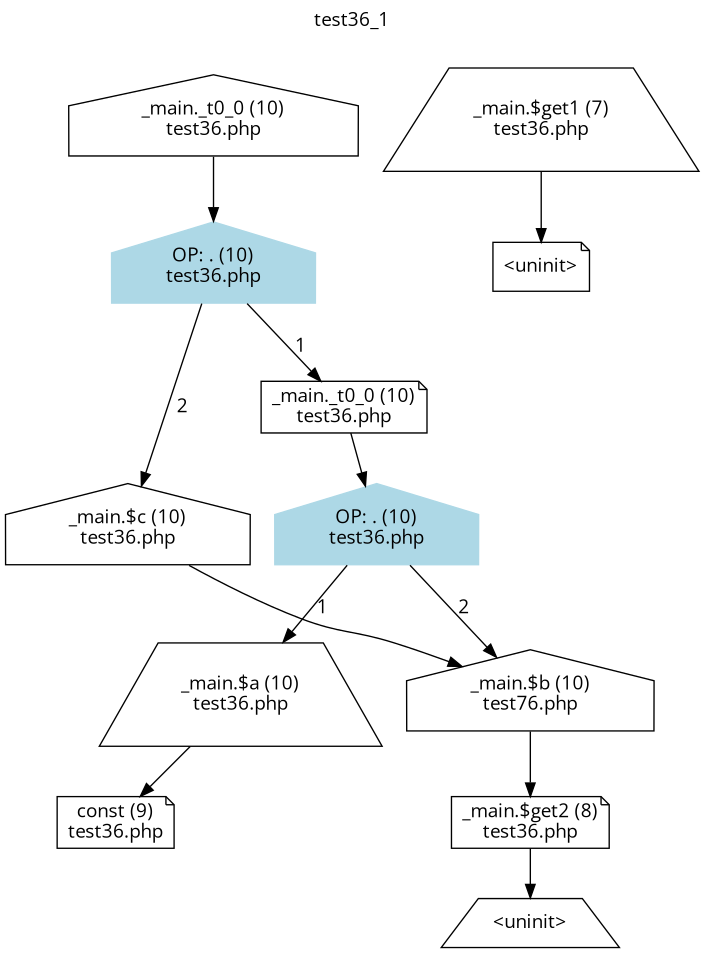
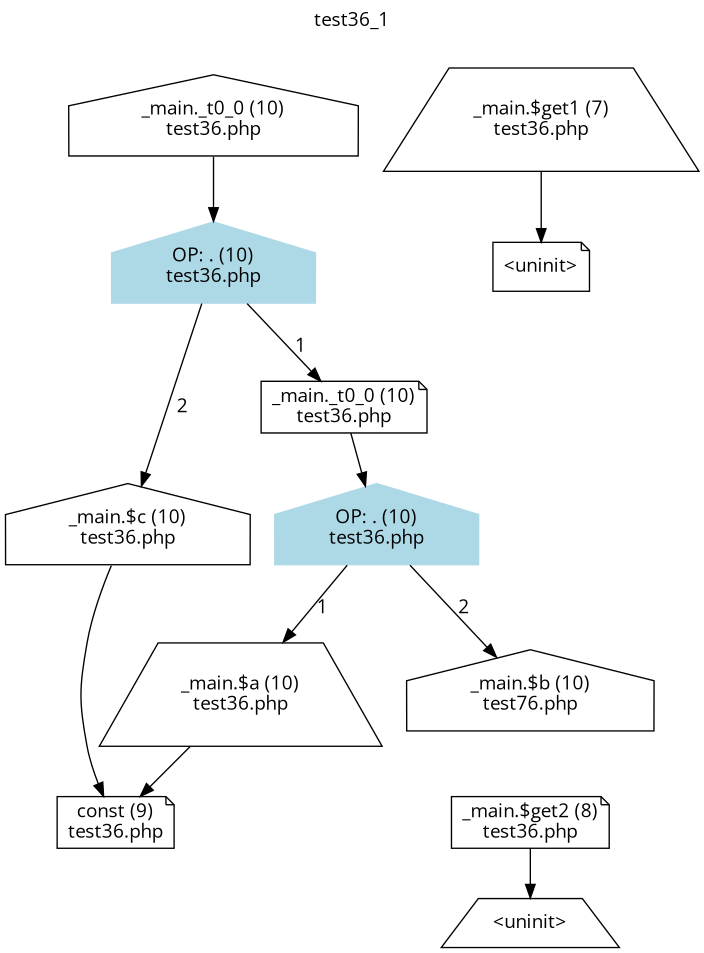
  digraph {
    fontname="Open Sans"
    label=test36_1
    labelloc=t
    node [fontname="Open Sans" shape=house]
    edge [fontname="Open Sans"]
    n1 [label="_main._t0_0 (10)\ntest36.php"]
    n2 [color=lightblue label="OP: . (10)\ntest36.php" style=filled]
    n3 [label="_main._t0_0 (10)\ntest36.php" shape=note]
    n4 [label="_main.$c (10)\ntest36.php"]
    n5 [color=lightblue label="OP: . (10)\ntest36.php" style=filled]
    n6 [label="const (9)\ntest36.php" shape=note]
    n7 [label="_main.$a (10)\ntest36.php" shape=trapezium]
    n8 [label="_main.$b (10)\ntest76.php"]
    n9 [label="_main.$get2 (8)\ntest36.php" shape=note]
    n10 [label="_main.$get1 (7)\ntest36.php" shape=trapezium]
    n11 [label="<uninit>" shape=note]
    n12 [label="<uninit>" shape=trapezium]
    n1 -> n2
    n2 -> n3 [label=1]
    n2 -> n4 [label=2]
    n3 -> n5
-   n4 -> n8
+   n4 -> n6
    n5 -> n7 [label=1]
    n5 -> n8 [label=2]
    n7 -> n6
-   n8 -> n9
    n9 -> n12
    n10 -> n11
  }
